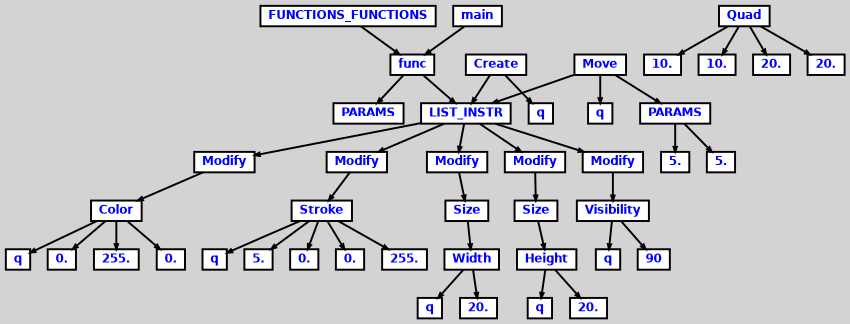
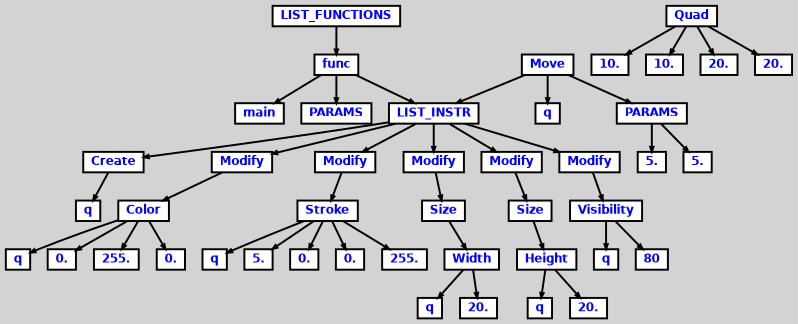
  digraph {
    bgcolor=lightgrey
    ordering=out
    ranksep=.4
    node [color=black fillcolor=white fixedsize=false fontcolor=blue fontname="Helvetica-bold" fontsize=12 shape=box style="filled, solid, bold"]
    edge [arrowsize=.5 color=black style=bold]
-   n1 [height=.25 label=FUNCTIONS_FUNCTIONS width=.25]
+   n1 [height=.25 label=LIST_FUNCTIONS width=.25]
    n2 [height=.25 label=func width=.25]
    n3 [height=.25 label=main width=.25]
    n4 [height=.25 label=PARAMS width=.25]
    n5 [height=.25 label=LIST_INSTR width=.25]
    n6 [height=.25 label=Create width=.25]
    n7 [height=.25 label=Modify width=.25]
    n8 [height=.25 label=Modify width=.25]
    n9 [height=.25 label=Modify width=.25]
    n10 [height=.25 label=Modify width=.25]
    n11 [height=.25 label=Modify width=.25]
    n12 [height=.25 label=q width=.25]
    n13 [height=.25 label=Move width=.25]
    n14 [height=.25 label=q width=.25]
    n15 [height=.25 label=PARAMS width=.25]
    n16 [height=.25 label=Color width=.25]
    n17 [height=.25 label=Stroke width=.25]
    n18 [height=.25 label=Size width=.25]
    n19 [height=.25 label=Size width=.25]
    n20 [height=.25 label=Visibility width=.25]
    n21 [height=.25 label=Quad width=.25]
    n22 [height=.25 label=10. width=.25]
    n23 [height=.25 label=10. width=.25]
    n24 [height=.25 label=20. width=.25]
    n25 [height=.25 label=20. width=.25]
    n26 [height=.25 label=5. width=.25]
    n27 [height=.25 label=5. width=.25]
    n28 [height=.25 label=q width=.25]
    n29 [height=.25 label=0. width=.25]
    n30 [height=.25 label=255. width=.25]
    n31 [height=.25 label=0. width=.25]
    n32 [height=.25 label=q width=.25]
    n33 [height=.25 label=5. width=.25]
    n34 [height=.25 label=0. width=.25]
    n35 [height=.25 label=0. width=.25]
    n36 [height=.25 label=255. width=.25]
    n37 [height=.25 label=Width width=.25]
    n38 [height=.25 label=q width=.25]
    n39 [height=.25 label=20. width=.25]
    n40 [height=.25 label=Height width=.25]
    n41 [height=.25 label=q width=.25]
    n42 [height=.25 label=20. width=.25]
    n43 [height=.25 label=q width=.25]
-   n44 [height=.25 label=90 width=.25]
+   n44 [height=.25 label=80 width=.25]
    n1 -> n2
-   n3 -> n2
+   n2 -> n3
    n2 -> n4
    n2 -> n5
-   n6 -> n5
+   n5 -> n6
    n5 -> n7
    n5 -> n8
    n5 -> n9
    n5 -> n10
    n5 -> n11
    n6 -> n12
    n7 -> n16
    n8 -> n17
    n9 -> n18
    n10 -> n19
    n11 -> n20
    n13 -> n5
    n13 -> n14
    n13 -> n15
    n15 -> n26
    n15 -> n27
    n16 -> n28
    n16 -> n29
    n16 -> n30
    n16 -> n31
    n17 -> n32
    n17 -> n33
    n17 -> n34
    n17 -> n35
    n17 -> n36
    n18 -> n37
    n19 -> n40
    n20 -> n43
    n20 -> n44
    n21 -> n22
    n21 -> n23
    n21 -> n24
    n21 -> n25
    n37 -> n38
    n37 -> n39
    n40 -> n41
    n40 -> n42
  }
